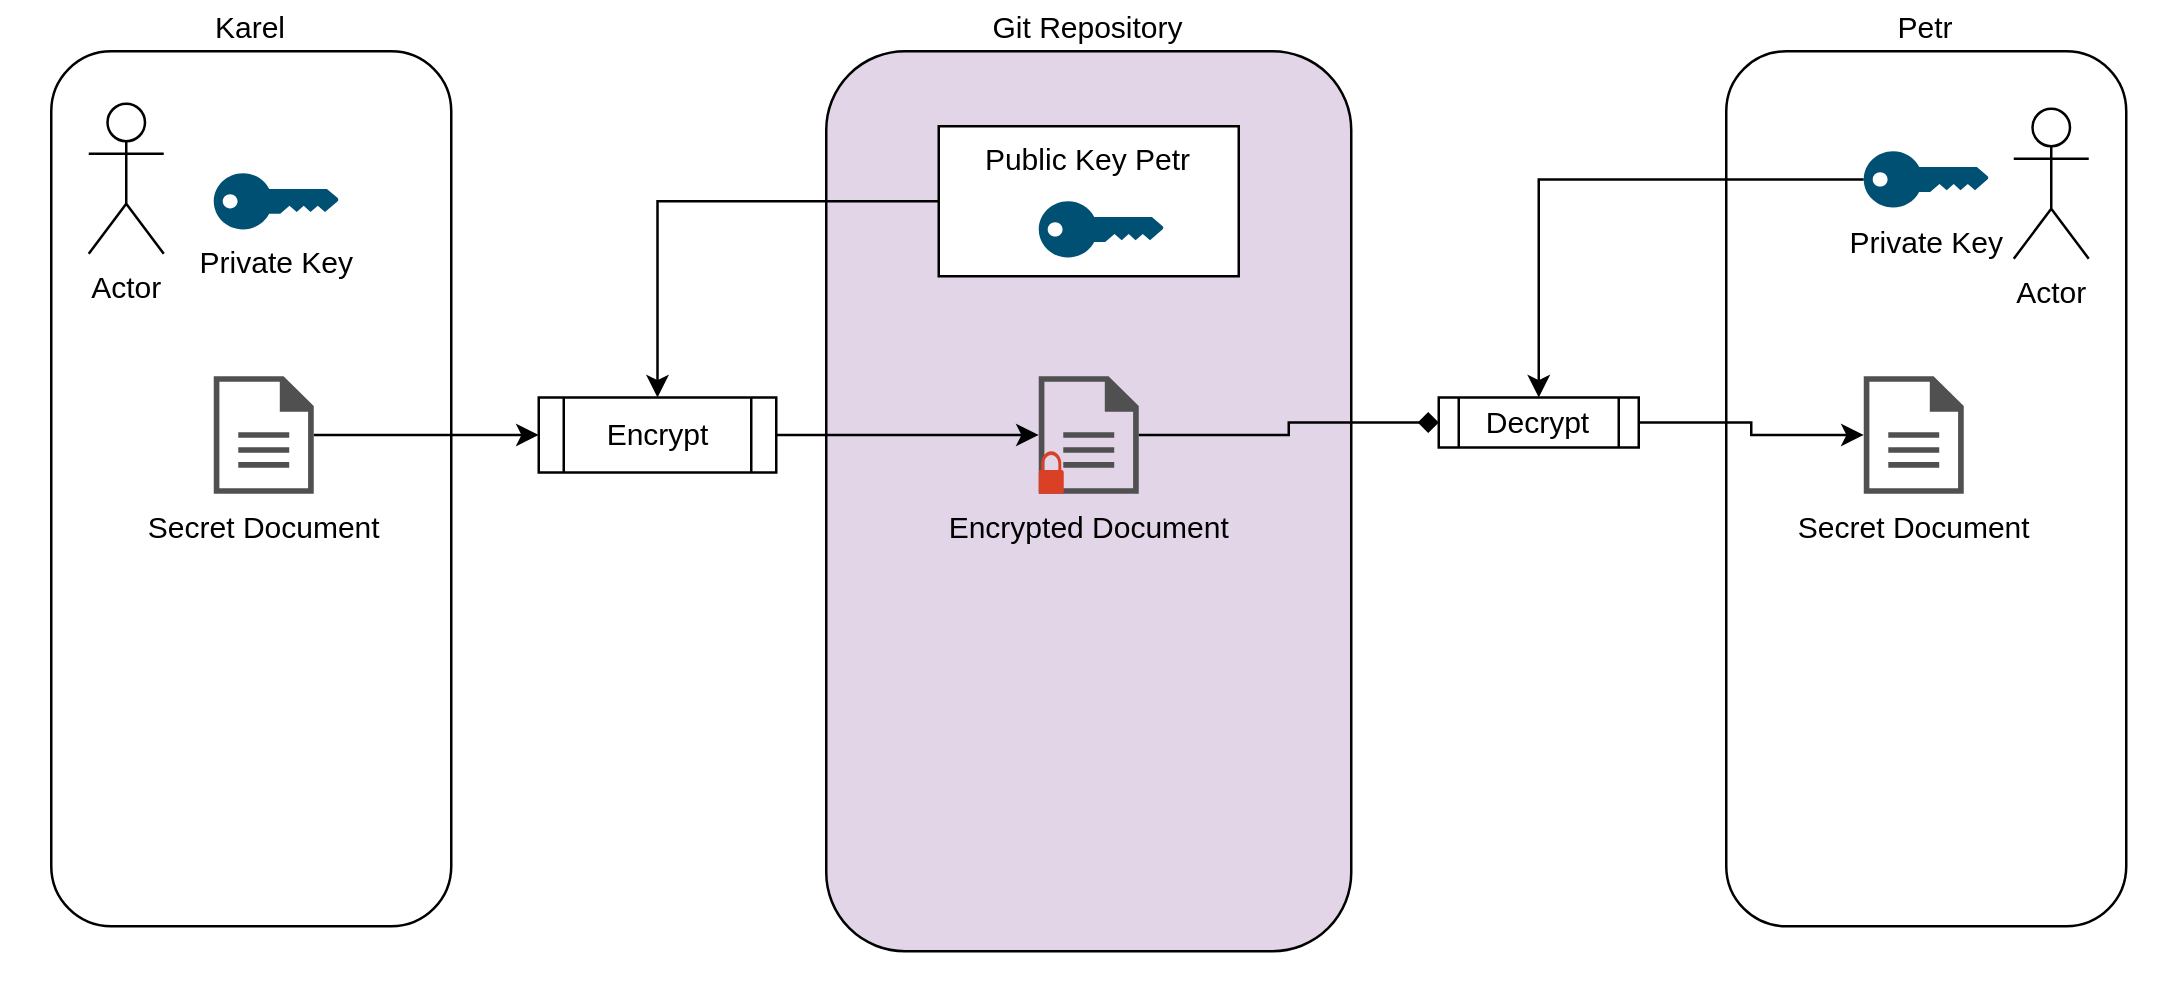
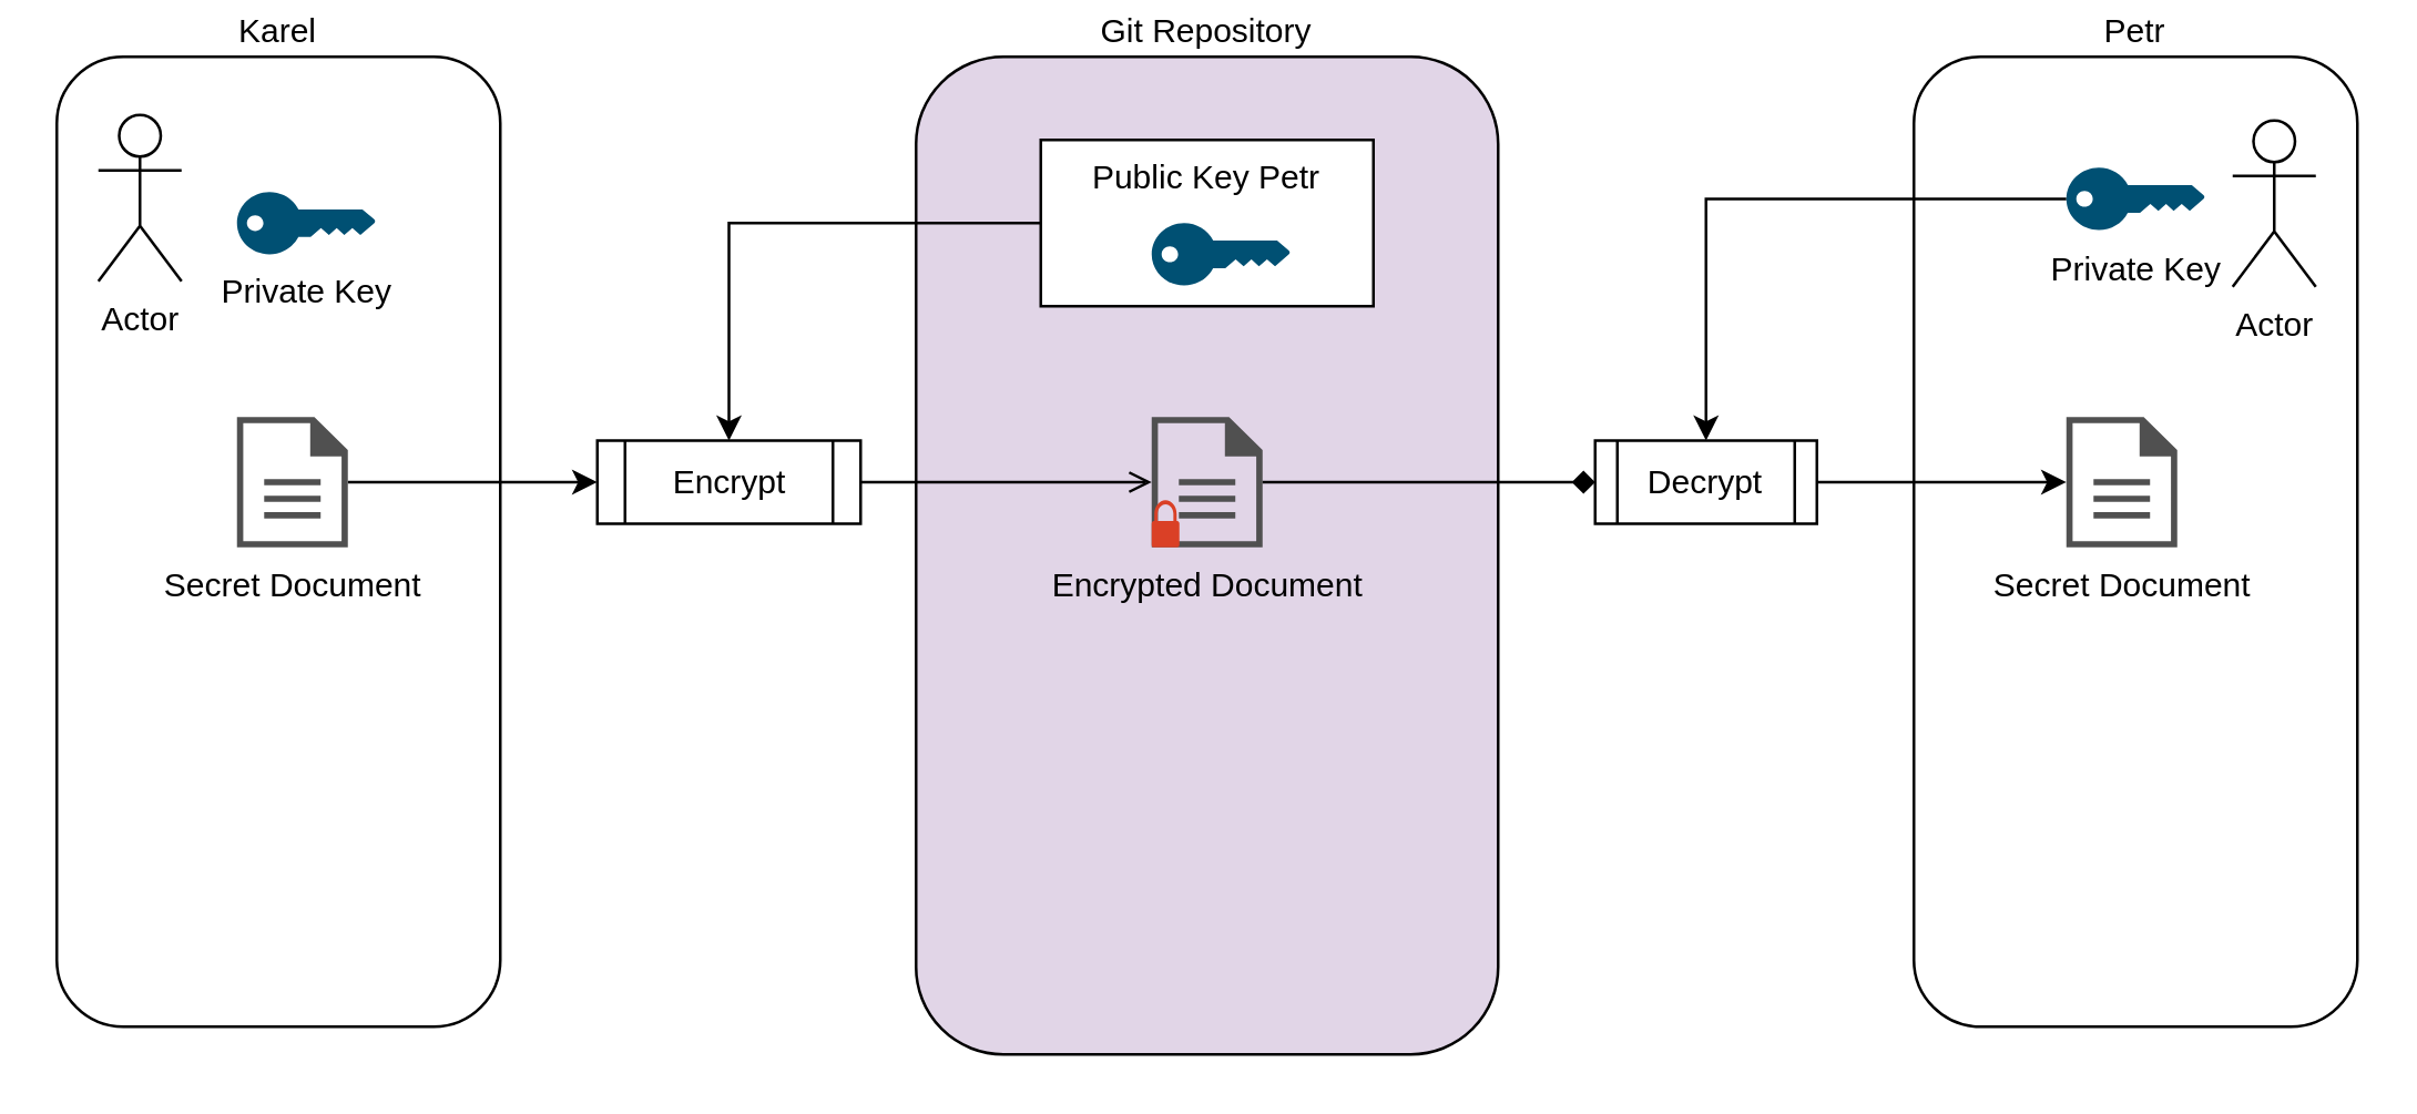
  <mxCell id="0" />
  <mxCell id="1" parent="0" />
  <mxCell id="2" value="Karel" style="rounded=1;whiteSpace=wrap;html=1;labelPosition=center;verticalLabelPosition=top;align=center;verticalAlign=bottom;" parent="1" vertex="1"><mxGeometry x="20" y="20" width="160" height="350" as="geometry" /></mxCell>
  <mxCell id="3" value="Private Key" style="points=[[0,0.5,0],[0.24,0,0],[0.5,0.28,0],[0.995,0.475,0],[0.5,0.72,0],[0.24,1,0]];verticalLabelPosition=bottom;html=1;verticalAlign=top;aspect=fixed;align=center;pointerEvents=1;shape=mxgraph.cisco19.key;fillColor=#005073;strokeColor=none;" parent="1" vertex="1"><mxGeometry x="85" y="68.75" width="50" height="22.5" as="geometry" /></mxCell>
  <mxCell id="4" value="Git Repository" style="rounded=1;whiteSpace=wrap;html=1;labelPosition=center;verticalLabelPosition=top;align=center;verticalAlign=bottom;fillColor=#e1d5e7;" parent="1" vertex="1"><mxGeometry x="330" y="20" width="210" height="360" as="geometry" /></mxCell>
  <mxCell id="5" value="Petr" style="rounded=1;whiteSpace=wrap;html=1;labelPosition=center;verticalLabelPosition=top;align=center;verticalAlign=bottom;" parent="1" vertex="1"><mxGeometry x="690" y="20" width="160" height="350" as="geometry" /></mxCell>
  <mxCell id="6" style="edgeStyle=orthogonalEdgeStyle;rounded=0;orthogonalLoop=1;jettySize=auto;html=1;entryX=0.5;entryY=0;entryDx=0;entryDy=0;" parent="1" source="7" target="20" edge="1"><mxGeometry relative="1" as="geometry" /></mxCell>
  <mxCell id="7" value="Private Key" style="points=[[0,0.5,0],[0.24,0,0],[0.5,0.28,0],[0.995,0.475,0],[0.5,0.72,0],[0.24,1,0]];verticalLabelPosition=bottom;html=1;verticalAlign=top;aspect=fixed;align=center;pointerEvents=1;shape=mxgraph.cisco19.key;fillColor=#005073;strokeColor=none;" parent="1" vertex="1"><mxGeometry x="745" y="60" width="50" height="22.5" as="geometry" /></mxCell>
  <mxCell id="8" style="edgeStyle=orthogonalEdgeStyle;rounded=0;orthogonalLoop=1;jettySize=auto;html=1;entryX=0;entryY=0.5;entryDx=0;entryDy=0;" parent="1" source="9" target="18" edge="1"><mxGeometry relative="1" as="geometry" /></mxCell>
  <mxCell id="9" value="Secret Document" style="pointerEvents=1;shadow=0;dashed=0;html=1;strokeColor=none;fillColor=#505050;labelPosition=center;verticalLabelPosition=bottom;verticalAlign=top;outlineConnect=0;align=center;shape=mxgraph.office.concepts.document;" parent="1" vertex="1"><mxGeometry x="85" y="150" width="40" height="47" as="geometry" /></mxCell>
  <mxCell id="10" value="" style="group" parent="1" vertex="1" connectable="0"><mxGeometry x="375" y="50" width="120" height="60" as="geometry" /></mxCell>
  <mxCell id="11" value="Public Key Petr" style="rounded=0;whiteSpace=wrap;html=1;labelPosition=center;verticalLabelPosition=middle;align=center;verticalAlign=top;" parent="10" vertex="1"><mxGeometry width="120" height="60" as="geometry" /></mxCell>
  <mxCell id="12" value="" style="points=[[0,0.5,0],[0.24,0,0],[0.5,0.28,0],[0.995,0.475,0],[0.5,0.72,0],[0.24,1,0]];verticalLabelPosition=bottom;html=1;verticalAlign=top;aspect=fixed;align=center;pointerEvents=1;shape=mxgraph.cisco19.key;fillColor=#005073;strokeColor=none;" parent="10" vertex="1"><mxGeometry x="40" y="30" width="50" height="22.5" as="geometry" /></mxCell>
  <mxCell id="13" value="" style="group" parent="1" vertex="1" connectable="0"><mxGeometry x="415" y="150" width="40" height="47" as="geometry" /></mxCell>
  <mxCell id="14" value="Encrypted Document" style="pointerEvents=1;shadow=0;dashed=0;html=1;strokeColor=none;fillColor=#505050;labelPosition=center;verticalLabelPosition=bottom;verticalAlign=top;outlineConnect=0;align=center;shape=mxgraph.office.concepts.document;" parent="13" vertex="1"><mxGeometry width="40" height="47" as="geometry" /></mxCell>
  <mxCell id="15" value="" style="pointerEvents=1;shadow=0;dashed=0;html=1;strokeColor=none;labelPosition=center;verticalLabelPosition=bottom;verticalAlign=top;outlineConnect=0;align=center;shape=mxgraph.office.security.lock_protected;fillColor=#DA4026;" parent="13" vertex="1"><mxGeometry y="30" width="10" height="17" as="geometry" /></mxCell>
  <mxCell id="16" value="Secret Document" style="pointerEvents=1;shadow=0;dashed=0;html=1;strokeColor=none;fillColor=#505050;labelPosition=center;verticalLabelPosition=bottom;verticalAlign=top;outlineConnect=0;align=center;shape=mxgraph.office.concepts.document;" parent="1" vertex="1"><mxGeometry x="745" y="150" width="40" height="47" as="geometry" /></mxCell>
- <mxCell id="17" style="edgeStyle=orthogonalEdgeStyle;rounded=0;orthogonalLoop=1;jettySize=auto;html=1;" parent="1" source="18" target="14" edge="1"><mxGeometry relative="1" as="geometry" /></mxCell>
+ <mxCell id="17" style="edgeStyle=orthogonalEdgeStyle;rounded=0;orthogonalLoop=1;jettySize=auto;html=1;endArrow=open;" parent="1" source="18" target="14" edge="1"><mxGeometry relative="1" as="geometry" /></mxCell>
  <mxCell id="18" value="Encrypt" style="shape=process;whiteSpace=wrap;html=1;backgroundOutline=1;" parent="1" vertex="1"><mxGeometry x="215" y="158.5" width="95" height="30" as="geometry" /></mxCell>
  <mxCell id="19" style="edgeStyle=orthogonalEdgeStyle;rounded=0;orthogonalLoop=1;jettySize=auto;html=1;" parent="1" source="20" target="16" edge="1"><mxGeometry relative="1" as="geometry" /></mxCell>
- <mxCell id="20" value="Decrypt" style="shape=process;whiteSpace=wrap;html=1;backgroundOutline=1;" parent="1" vertex="1"><mxGeometry x="575" y="158.5" width="80" height="20" as="geometry" /></mxCell>
+ <mxCell id="20" value="Decrypt" style="shape=process;whiteSpace=wrap;html=1;backgroundOutline=1;" parent="1" vertex="1"><mxGeometry x="575" y="158.5" width="80" height="30" as="geometry" /></mxCell>
  <mxCell id="21" style="edgeStyle=orthogonalEdgeStyle;rounded=0;orthogonalLoop=1;jettySize=auto;html=1;entryX=0.5;entryY=0;entryDx=0;entryDy=0;" parent="1" source="11" target="18" edge="1"><mxGeometry relative="1" as="geometry" /></mxCell>
  <mxCell id="22" style="edgeStyle=orthogonalEdgeStyle;rounded=0;orthogonalLoop=1;jettySize=auto;html=1;entryX=0;entryY=0.5;entryDx=0;entryDy=0;endArrow=diamond;" parent="1" source="14" target="20" edge="1"><mxGeometry relative="1" as="geometry" /></mxCell>
  <mxCell id="23" value="Actor" style="shape=umlActor;verticalLabelPosition=bottom;verticalAlign=top;html=1;" vertex="1" parent="1"><mxGeometry x="35" y="41" width="30" height="60" as="geometry" /></mxCell>
  <mxCell id="24" value="Actor" style="shape=umlActor;verticalLabelPosition=bottom;verticalAlign=top;html=1;" vertex="1" parent="1"><mxGeometry x="805" y="43" width="30" height="60" as="geometry" /></mxCell>
